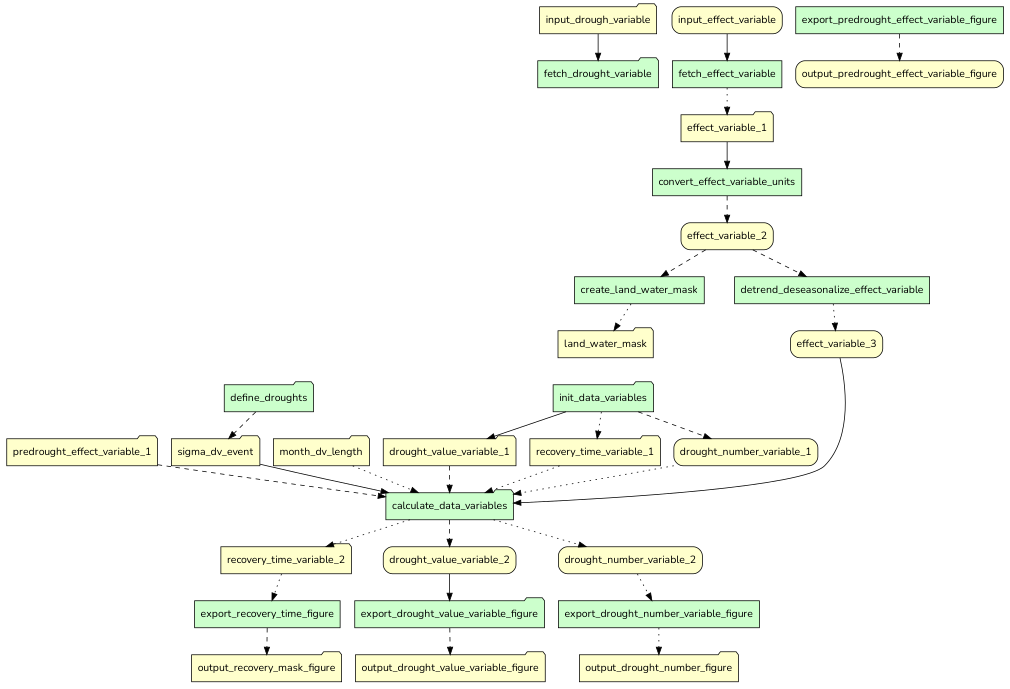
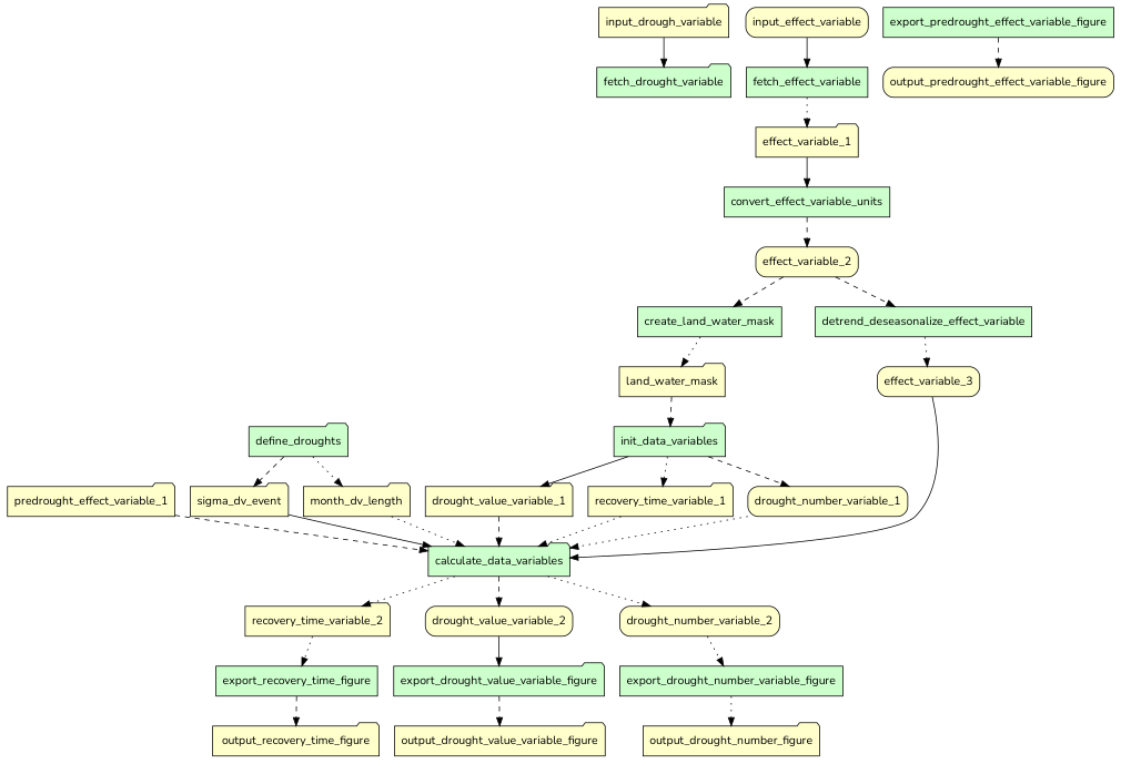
  digraph {
    fontname=Nunito
    rankdir=TB
    node [fillcolor="#FFFFCC" fontname=Nunito peripheries=1 shape=folder style="rounded,filled"]
    edge [fontname=Nunito style=dotted]
    n1 [fillcolor="#CCFFCC" label=fetch_drought_variable style=filled]
    n2 [fillcolor="#CCFFCC" label=fetch_effect_variable shape=box style=filled]
    n3 [label=effect_variable_1]
    n4 [fillcolor="#CCFFCC" label=convert_effect_variable_units shape=box style=filled]
    n5 [label=effect_variable_2 shape=box]
    n6 [fillcolor="#CCFFCC" label=create_land_water_mask shape=box style=filled]
    n7 [fillcolor="#CCFFCC" label=detrend_deseasonalize_effect_variable shape=box style=filled]
    n8 [label=land_water_mask]
    n9 [fillcolor="#CCFFCC" label=init_data_variables style=filled]
    n10 [label=drought_value_variable_1]
    n11 [label=recovery_time_variable_1]
    n12 [label=drought_number_variable_1 shape=box]
    n13 [label=predrought_effect_variable_1]
    n14 [fillcolor="#CCFFCC" label=calculate_data_variables style=filled]
    n15 [fillcolor="#CCFFCC" label=define_droughts style=filled]
    n16 [label=sigma_dv_event]
    n17 [label=month_dv_length]
    n18 [label=effect_variable_3 shape=box]
    n19 [label=recovery_time_variable_2]
    n20 [label=drought_value_variable_2 shape=box]
    n21 [label=drought_number_variable_2 shape=box]
    n22 [fillcolor="#CCFFCC" label=export_recovery_time_figure shape=box style=filled]
    n23 [fillcolor="#CCFFCC" label=export_drought_value_variable_figure style=filled]
    n24 [fillcolor="#CCFFCC" label=export_drought_number_variable_figure shape=box style=filled]
-   n25 [label=output_recovery_mask_figure]
+   n25 [label=output_recovery_time_figure]
    n26 [label=output_drought_value_variable_figure]
    n27 [fillcolor="#CCFFCC" label=export_predrought_effect_variable_figure shape=box style=filled]
    n28 [label=output_predrought_effect_variable_figure shape=box]
    n29 [label=output_drought_number_figure]
    n30 [label=input_drough_variable]
    n31 [label=input_effect_variable shape=box]
    n2 -> n3
    n3 -> n4 [style=solid]
    n4 -> n5 [style=dashed]
    n5 -> n6 [style=dashed]
    n5 -> n7 [style=dashed]
    n6 -> n8
    n7 -> n18
+   n8 -> n9 [style=dashed]
    n9 -> n10 [style=solid]
    n9 -> n11
    n9 -> n12 [style=dashed]
    n10 -> n14 [style=dashed]
    n11 -> n14
    n12 -> n14
    n13 -> n14 [style=dashed]
    n14 -> n19
    n14 -> n20 [style=dashed]
    n14 -> n21
    n15 -> n16 [style=dashed]
+   n15 -> n17
    n16 -> n14 [style=solid]
    n17 -> n14
    n18 -> n14 [style=solid]
    n19 -> n22
    n20 -> n23 [style=solid]
    n21 -> n24
    n22 -> n25 [style=dashed]
    n23 -> n26 [style=dashed]
    n24 -> n29
    n27 -> n28 [style=dashed]
    n30 -> n1 [style=solid]
    n31 -> n2 [style=solid]
  }
